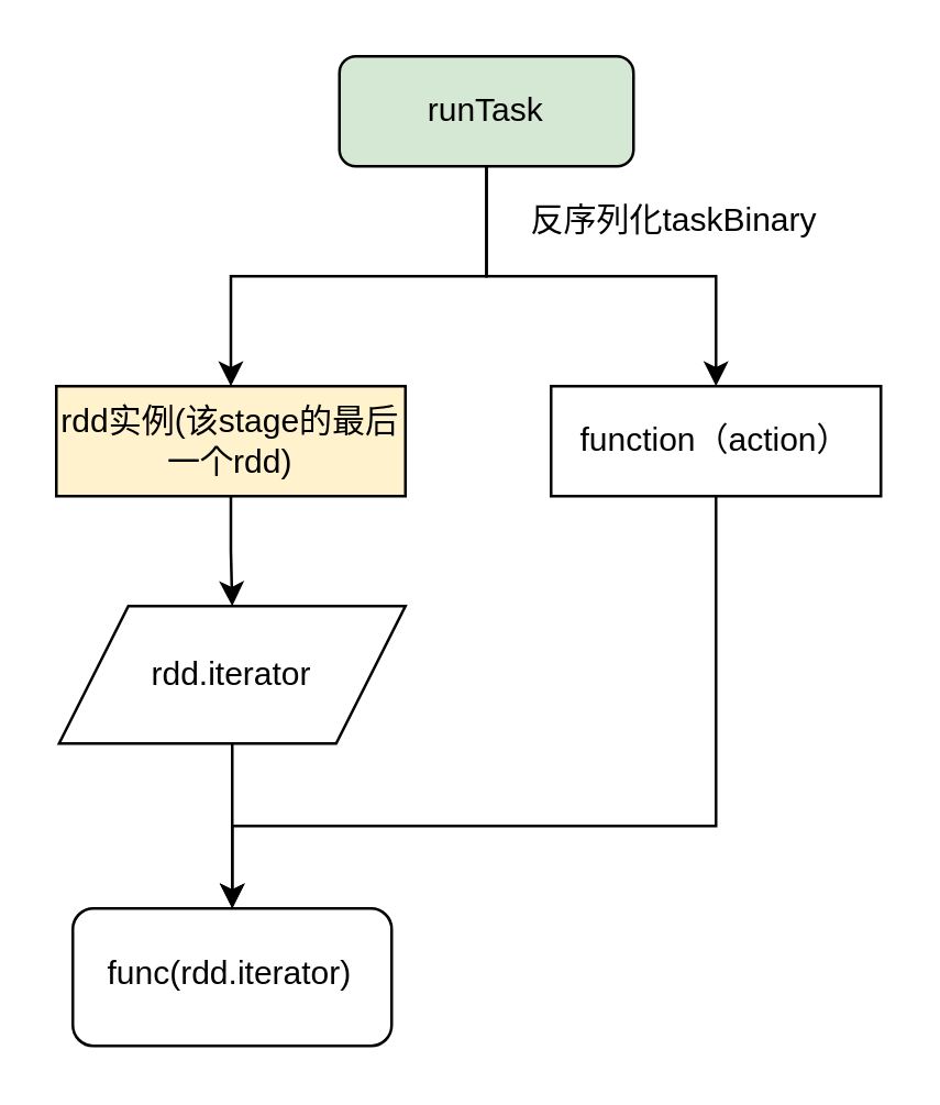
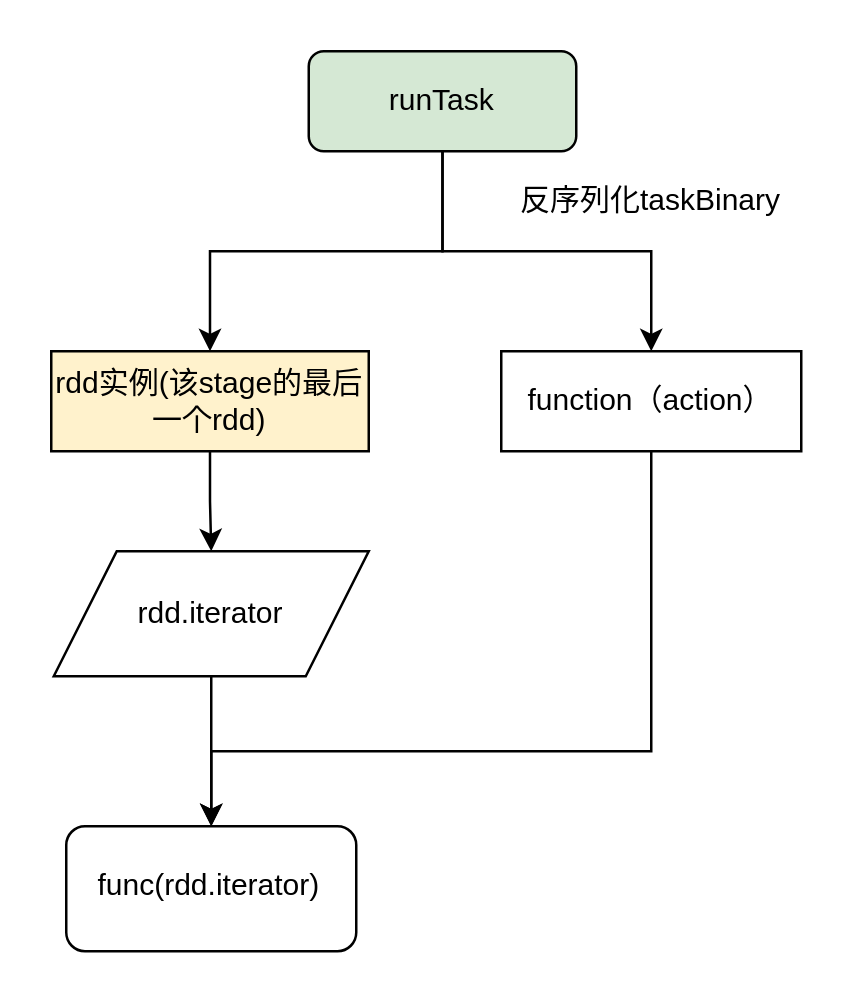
  <mxCell id="0" />
  <mxCell id="1" parent="0" />
  <mxCell id="2" style="edgeStyle=orthogonalEdgeStyle;rounded=0;orthogonalLoop=1;jettySize=auto;html=1;exitX=0.5;exitY=1;exitDx=0;exitDy=0;" edge="1" parent="1" source="4" target="7"><mxGeometry relative="1" as="geometry" /></mxCell>
  <mxCell id="3" style="edgeStyle=orthogonalEdgeStyle;rounded=0;orthogonalLoop=1;jettySize=auto;html=1;exitX=0.5;exitY=1;exitDx=0;exitDy=0;entryX=0.5;entryY=0;entryDx=0;entryDy=0;" edge="1" parent="1" source="4" target="9"><mxGeometry relative="1" as="geometry" /></mxCell>
  <mxCell id="4" value="runTask" style="rounded=1;whiteSpace=wrap;html=1;fillColor=#d5e8d4;" vertex="1" parent="1"><mxGeometry x="123" y="20" width="107" height="40" as="geometry" /></mxCell>
- <mxCell id="5" value="反序列化taskBinary" style="text;html=1;strokeColor=none;fillColor=none;align=center;verticalAlign=middle;whiteSpace=wrap;rounded=0;" vertex="1" parent="1"><mxGeometry x="180" y="70" width="130" height="20" as="geometry" /></mxCell>
+ <mxCell id="5" value="反序列化taskBinary" style="text;html=1;strokeColor=none;fillColor=none;align=center;verticalAlign=middle;whiteSpace=wrap;rounded=0;" vertex="1" parent="1"><mxGeometry x="195" y="70" width="130" height="20" as="geometry" /></mxCell>
  <mxCell id="6" value="" style="edgeStyle=orthogonalEdgeStyle;rounded=0;orthogonalLoop=1;jettySize=auto;html=1;" edge="1" parent="1" source="7" target="11"><mxGeometry relative="1" as="geometry" /></mxCell>
  <mxCell id="7" value="rdd实例(该stage的最后一个rdd)" style="rounded=0;whiteSpace=wrap;html=1;fillColor=#fff2cc;" vertex="1" parent="1"><mxGeometry x="20" y="140" width="127" height="40" as="geometry" /></mxCell>
  <mxCell id="8" style="edgeStyle=orthogonalEdgeStyle;rounded=0;orthogonalLoop=1;jettySize=auto;html=1;exitX=0.5;exitY=1;exitDx=0;exitDy=0;" edge="1" parent="1" source="9"><mxGeometry relative="1" as="geometry"><mxPoint x="84" y="330" as="targetPoint" /><Array as="points"><mxPoint x="260" y="300" /><mxPoint x="84" y="300" /></Array></mxGeometry></mxCell>
  <mxCell id="9" value="&lt;span&gt;function（action）&lt;/span&gt;" style="rounded=0;whiteSpace=wrap;html=1;" vertex="1" parent="1"><mxGeometry x="200" y="140" width="120" height="40" as="geometry" /></mxCell>
  <mxCell id="10" style="edgeStyle=orthogonalEdgeStyle;rounded=0;orthogonalLoop=1;jettySize=auto;html=1;exitX=0.5;exitY=1;exitDx=0;exitDy=0;entryX=0.5;entryY=0;entryDx=0;entryDy=0;" edge="1" parent="1" source="11"><mxGeometry relative="1" as="geometry"><mxPoint x="84" y="330" as="targetPoint" /></mxGeometry></mxCell>
  <mxCell id="11" value="&lt;span&gt;rdd.iterator&lt;/span&gt;" style="shape=parallelogram;perimeter=parallelogramPerimeter;whiteSpace=wrap;html=1;" vertex="1" parent="1"><mxGeometry x="21" y="220" width="126" height="50" as="geometry" /></mxCell>
  <mxCell id="12" value="" style="rounded=1;whiteSpace=wrap;html=1;" vertex="1" parent="1"><mxGeometry x="26" y="330" width="116" height="50" as="geometry" /></mxCell>
  <mxCell id="13" value="func(rdd.iterator)" style="text;html=1;" vertex="1" parent="1"><mxGeometry x="37" y="340" width="110" height="30" as="geometry" /></mxCell>
